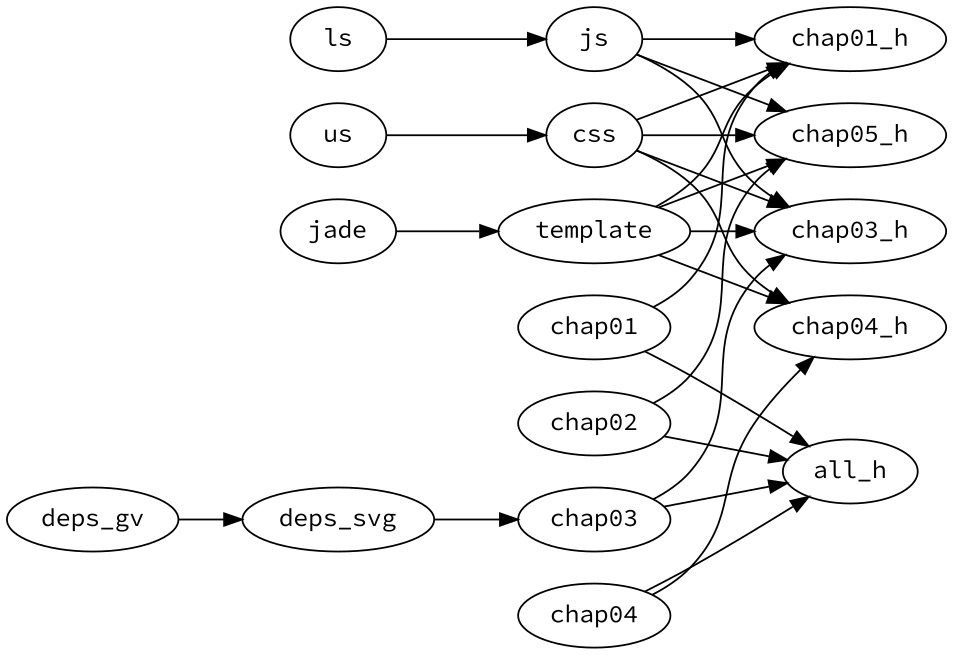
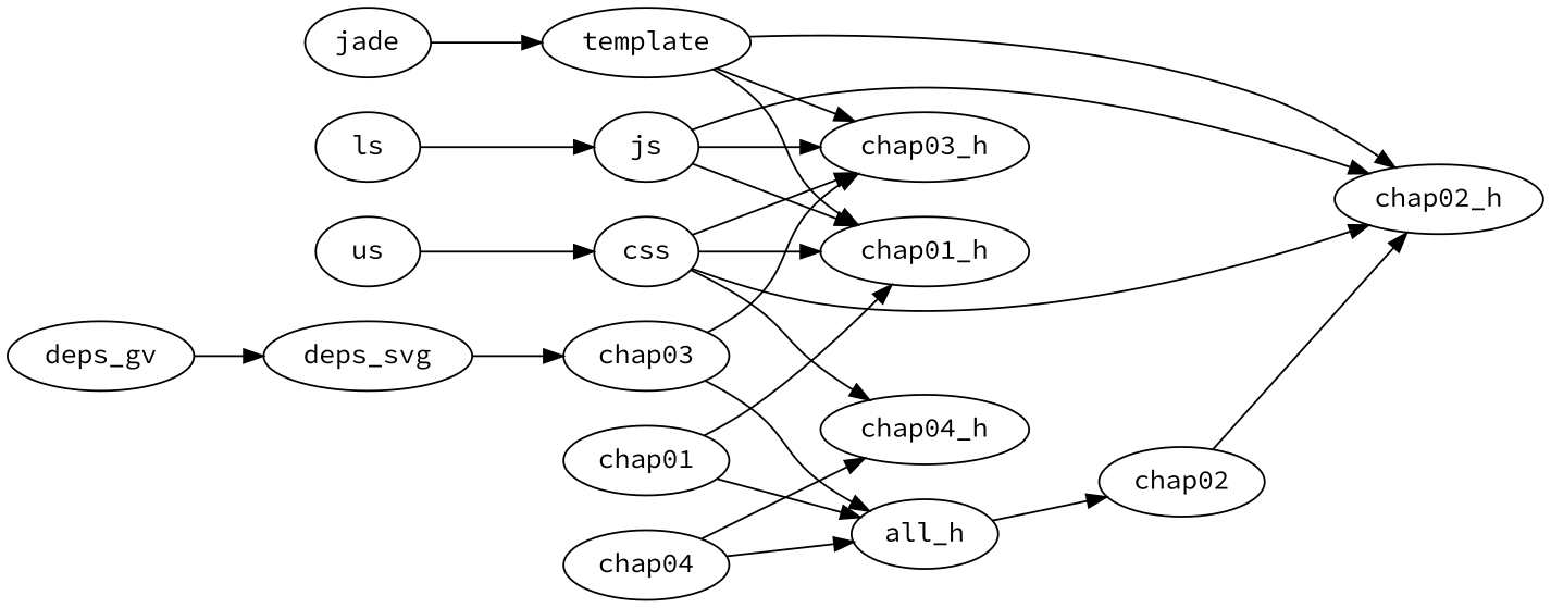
  digraph {
    fontname="Source Code Pro"
    rankdir=LR
    node [fontname="Source Code Pro"]
    edge [fontname="Source Code Pro"]
    template
    chap01_h
-   chap02_h [label=chap05_h]
+   chap02_h
    chap03_h
    chap04_h
    chap01
    all_h
    chap02
    chap03
    chap04
    us
    css
    jade
    ls
    js
    deps_gv
    deps_svg
    template -> chap01_h
    template -> chap02_h
    template -> chap03_h
-   template -> chap04_h
    chap01 -> chap01_h
    chap01 -> all_h
    chap02 -> chap02_h
-   chap02 -> all_h
+   all_h -> chap02
    chap03 -> chap03_h
    chap03 -> all_h
    chap04 -> chap04_h
    chap04 -> all_h
    us -> css
    css -> chap01_h
    css -> chap02_h
    css -> chap03_h
    css -> chap04_h
    jade -> template
    ls -> js
    js -> chap01_h
    js -> chap02_h
    js -> chap03_h
    deps_gv -> deps_svg
    deps_svg -> chap03
  }
